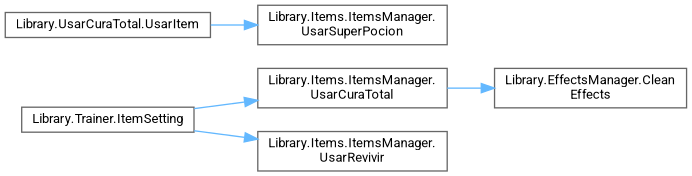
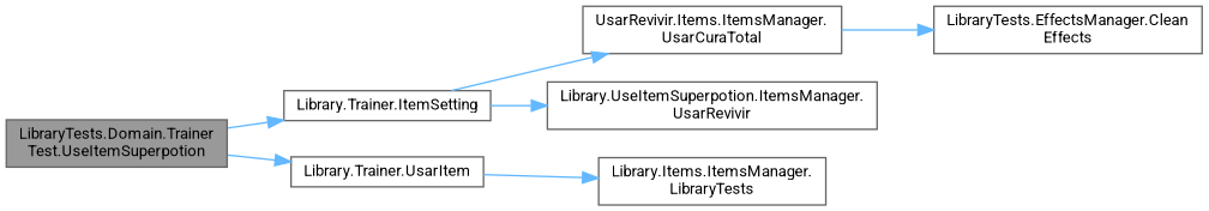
  digraph {
    fontname=Roboto
    rankdir=LR
    node [color=grey40 fillcolor=white fontname=Roboto fontsize=10 shape=box style=filled]
    edge [color=steelblue1 fontname=Roboto fontsize=10 labelfontname=Helvetica labelfontsize=10 style=solid]
+   n1 [color=gray40 fillcolor=grey60 fontcolor=black height=0.2 label="LibraryTests.Domain.Trainer\lTest.UseItemSuperpotion" width=0.4]
    n2 [height=0.2 label="Library.Trainer.ItemSetting" width=0.4]
-   n3 [height=0.2 label="Library.UsarCuraTotal.UsarItem" width=0.4]
-   n4 [height=0.2 label="Library.Items.ItemsManager.\lUsarCuraTotal" width=0.4]
-   n5 [height=0.2 label="Library.Items.ItemsManager.\lUsarRevivir" width=0.4]
-   n6 [height=0.2 label="Library.Items.ItemsManager.\lUsarSuperPocion" width=0.4]
-   n7 [height=0.2 label="Library.EffectsManager.Clean\lEffects" width=0.4]
+   n3 [height=0.2 label="Library.Trainer.UsarItem" width=0.4]
+   n4 [height=0.2 label="UsarRevivir.Items.ItemsManager.\lUsarCuraTotal" width=0.4]
+   n5 [height=0.2 label="Library.UseItemSuperpotion.ItemsManager.\lUsarRevivir" width=0.4]
+   n6 [height=0.2 label="Library.Items.ItemsManager.\lLibraryTests" width=0.4]
+   n7 [height=0.2 label="LibraryTests.EffectsManager.Clean\lEffects" width=0.4]
+   n1 -> n2
+   n1 -> n3
    n2 -> n4
    n2 -> n5
    n3 -> n6
    n4 -> n7
  }
